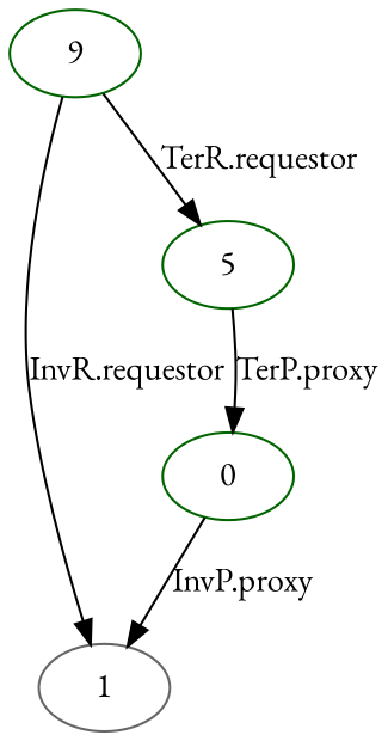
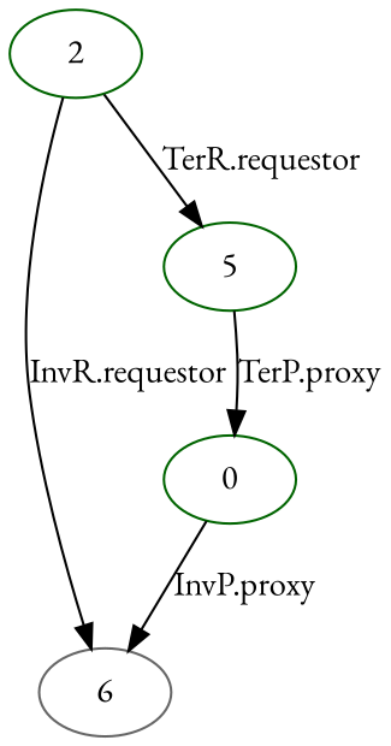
  digraph {
    fontname="EB Garamond"
    node [color=darkgreen fontname="EB Garamond"]
    edge [fontname="EB Garamond"]
-   1 [color=gray40]
+   1 [color=gray40 label=6]
    0
-   2 [label=9]
+   2
    n4 [label=5]
    0 -> 1 [label="InvP.proxy"]
    2 -> 1 [label="InvR.requestor"]
    2 -> n4 [label="TerR.requestor"]
    n4 -> 0 [label="TerP.proxy"]
  }
